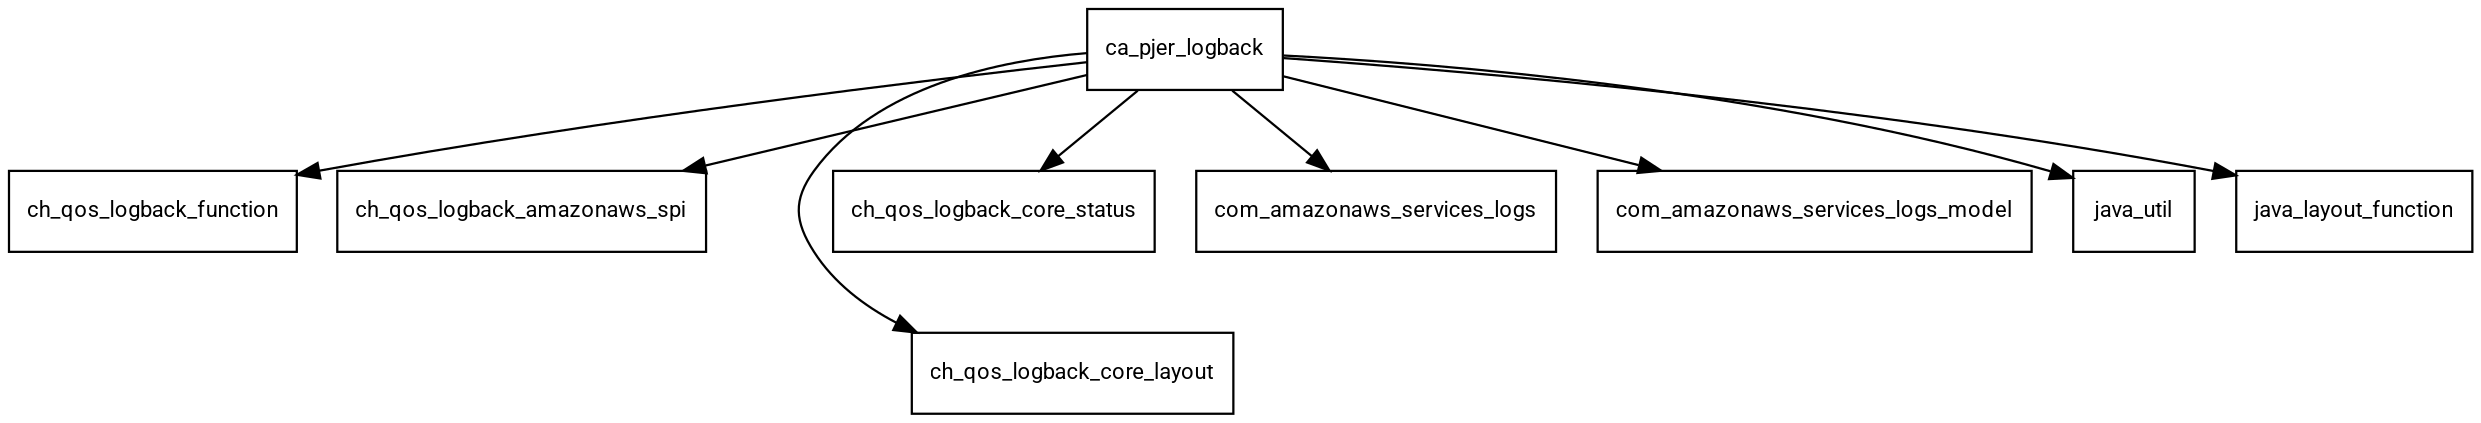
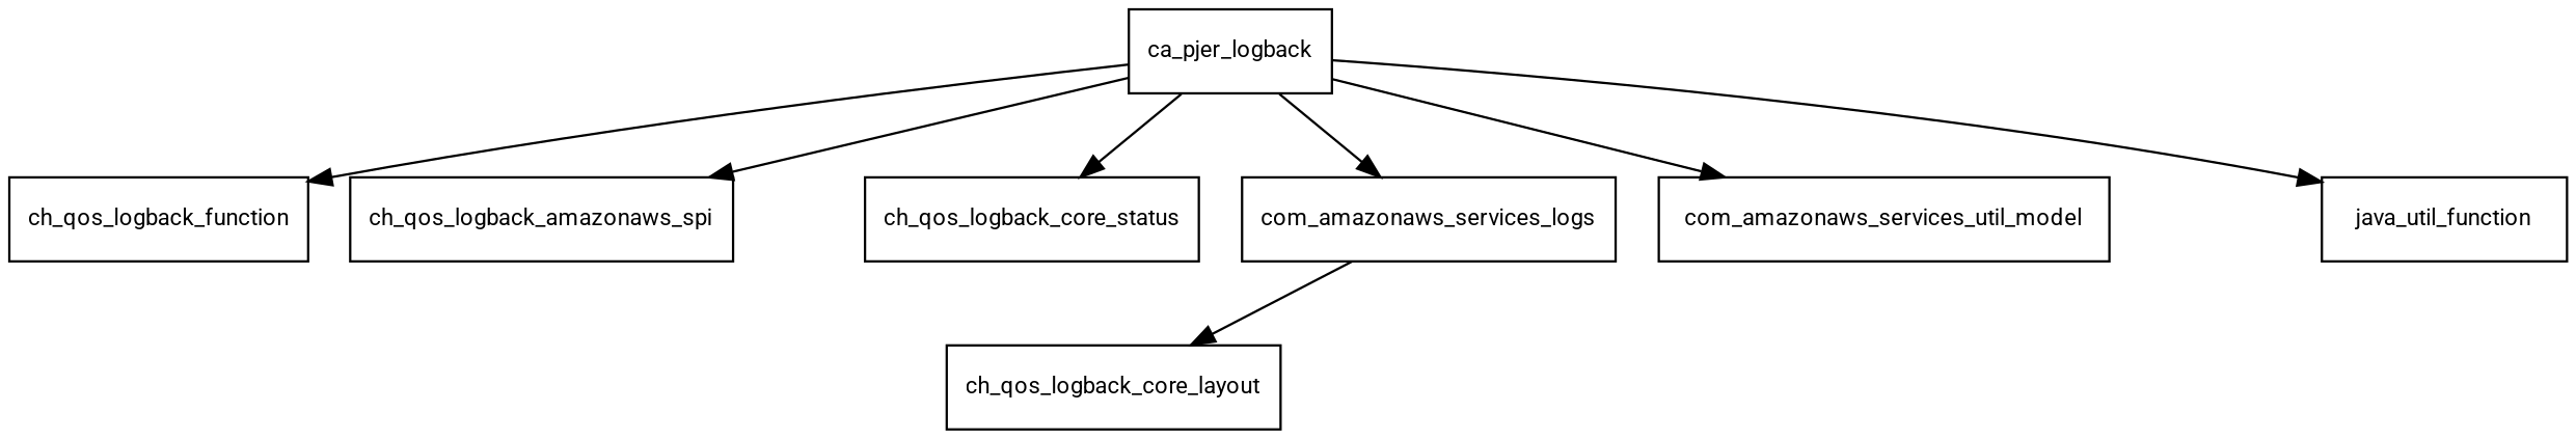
  digraph {
    fontname=Roboto
    node [fontname=Roboto fontsize=10.0 shape=box]
    edge [fontname=Roboto]
    n1 [label=ch_qos_logback_function]
    ca_pjer_logback
    n3 [label=ch_qos_logback_amazonaws_spi]
    ch_qos_logback_core_layout
    ch_qos_logback_core_status
    com_amazonaws_services_logs
-   com_amazonaws_services_logs_model
-   java_util
-   java_util_function [label=java_layout_function]
+   com_amazonaws_services_logs_model [label=com_amazonaws_services_util_model]
+   java_util_function
    ca_pjer_logback -> n1
    ca_pjer_logback -> n3
-   ca_pjer_logback -> ch_qos_logback_core_layout
+   com_amazonaws_services_logs -> ch_qos_logback_core_layout
    ca_pjer_logback -> ch_qos_logback_core_status
    ca_pjer_logback -> com_amazonaws_services_logs
    ca_pjer_logback -> com_amazonaws_services_logs_model
-   ca_pjer_logback -> java_util
    ca_pjer_logback -> java_util_function
  }
